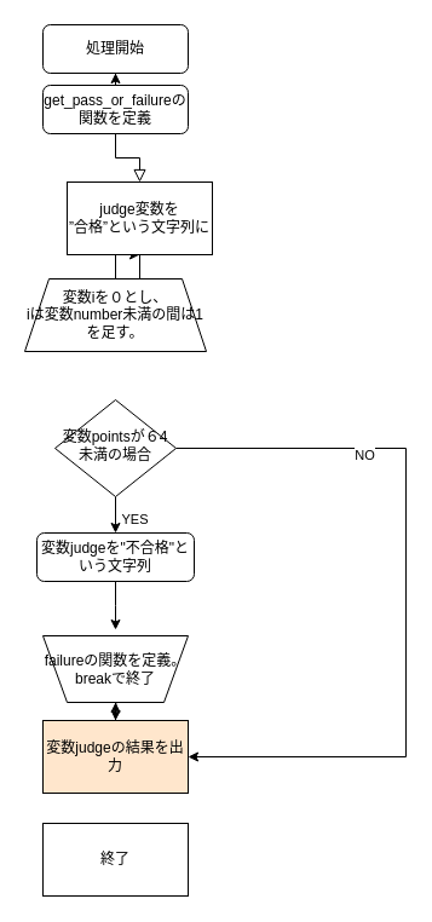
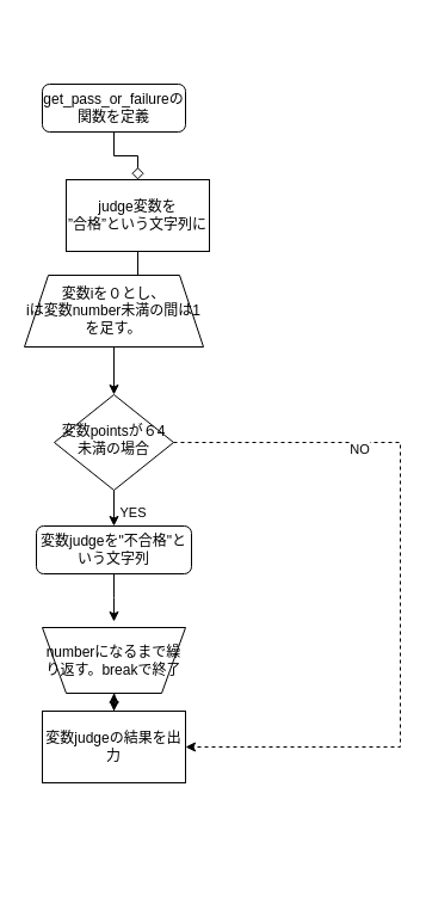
  <mxCell id="0" />
  <mxCell id="1" parent="0" />
  <mxCell id="2" value="" style="rounded=0;html=1;jettySize=auto;orthogonalLoop=1;fontSize=11;endArrow=block;endFill=0;endSize=8;strokeWidth=1;shadow=0;labelBackgroundColor=none;edgeStyle=orthogonalEdgeStyle;" parent="1" source="14" edge="1"><mxGeometry relative="1" as="geometry"><mxPoint x="95" y="260" as="targetPoint" /></mxGeometry></mxCell>
- <mxCell id="3" value="" style="edgeStyle=orthogonalEdgeStyle;rounded=0;orthogonalLoop=1;jettySize=auto;html=1;" edge="1" parent="1" source="4" target="21"><mxGeometry relative="1" as="geometry" /></mxCell>
  <mxCell id="4" value="get_pass_or_failureの関数を定義" style="rounded=1;whiteSpace=wrap;html=1;fontSize=12;glass=0;strokeWidth=1;shadow=0;" parent="1" vertex="1"><mxGeometry x="35" y="70" width="120" height="40" as="geometry" /></mxCell>
- <mxCell id="5" value="" style="edgeStyle=orthogonalEdgeStyle;rounded=0;orthogonalLoop=1;jettySize=auto;html=1;entryX=1;entryY=0.5;entryDx=0;entryDy=0;" edge="1" parent="1" source="8" target="17"><mxGeometry relative="1" as="geometry"><mxPoint x="305" y="710" as="targetPoint" /><Array as="points"><mxPoint x="335" y="370" /><mxPoint x="335" y="625" /></Array></mxGeometry></mxCell>
+ <mxCell id="5" value="" style="edgeStyle=orthogonalEdgeStyle;rounded=0;orthogonalLoop=1;jettySize=auto;html=1;entryX=1;entryY=0.5;entryDx=0;entryDy=0;dashed=1;" edge="1" parent="1" source="8" target="17"><mxGeometry relative="1" as="geometry"><mxPoint x="305" y="710" as="targetPoint" /><Array as="points"><mxPoint x="335" y="370" /><mxPoint x="335" y="625" /></Array></mxGeometry></mxCell>
  <mxCell id="6" value="NO" style="edgeLabel;html=1;align=center;verticalAlign=middle;resizable=0;points=[];" vertex="1" connectable="0" parent="5"><mxGeometry x="-0.503" y="-5" relative="1" as="geometry"><mxPoint as="offset" /></mxGeometry></mxCell>
  <mxCell id="7" value="" style="edgeStyle=orthogonalEdgeStyle;rounded=0;orthogonalLoop=1;jettySize=auto;html=1;entryX=0.5;entryY=0;entryDx=0;entryDy=0;" edge="1" parent="1" source="8" target="10"><mxGeometry relative="1" as="geometry" /></mxCell>
  <mxCell id="8" value="変数pointsが６4未満の場合" style="rhombus;whiteSpace=wrap;html=1;shadow=0;fontFamily=Helvetica;fontSize=12;align=center;strokeWidth=1;spacing=6;spacingTop=-4;" parent="1" vertex="1"><mxGeometry x="45" y="330" width="100" height="80" as="geometry" /></mxCell>
  <mxCell id="9" value="" style="edgeStyle=orthogonalEdgeStyle;rounded=0;orthogonalLoop=1;jettySize=auto;html=1;" edge="1" parent="1" source="10"><mxGeometry relative="1" as="geometry"><mxPoint x="95" y="520" as="targetPoint" /></mxGeometry></mxCell>
  <mxCell id="10" value="変数judgeを&quot;不合格&quot;という文字列" style="rounded=1;whiteSpace=wrap;html=1;fontSize=12;glass=0;strokeWidth=1;shadow=0;" parent="1" vertex="1"><mxGeometry x="30" y="440" width="130" height="40" as="geometry" /></mxCell>
- <mxCell id="11" value="" style="edgeStyle=orthogonalEdgeStyle;rounded=0;orthogonalLoop=1;jettySize=auto;html=1;" edge="1" parent="1" source="12" target="14"><mxGeometry relative="1" as="geometry" /></mxCell>
+ <mxCell id="11" value="" style="edgeStyle=orthogonalEdgeStyle;rounded=0;orthogonalLoop=1;jettySize=auto;html=1;" edge="1" parent="1" source="12" target="8"><mxGeometry relative="1" as="geometry" /></mxCell>
  <mxCell id="12" value="変数iを０とし、&lt;br&gt;iは変数number未満の間は1を足す。" style="shape=trapezoid;perimeter=trapezoidPerimeter;whiteSpace=wrap;html=1;fixedSize=1;" vertex="1" parent="1"><mxGeometry x="20" y="230" width="150" height="60" as="geometry" /></mxCell>
  <mxCell id="13" value="" style="edgeStyle=orthogonalEdgeStyle;rounded=0;orthogonalLoop=1;jettySize=auto;html=1;" edge="1" parent="1" target="17"><mxGeometry relative="1" as="geometry"><mxPoint x="95" y="550.002" as="sourcePoint" /></mxGeometry></mxCell>
  <mxCell id="14" value="judge変数を&lt;br&gt;”合格”という文字列に" style="rounded=0;whiteSpace=wrap;html=1;" vertex="1" parent="1"><mxGeometry x="55" y="150" width="120" height="60" as="geometry" /></mxCell>
- <mxCell id="15" value="" style="rounded=0;html=1;jettySize=auto;orthogonalLoop=1;fontSize=11;endArrow=block;endFill=0;endSize=8;strokeWidth=1;shadow=0;labelBackgroundColor=none;edgeStyle=orthogonalEdgeStyle;" edge="1" parent="1" source="4" target="14"><mxGeometry relative="1" as="geometry"><mxPoint x="95" y="120" as="sourcePoint" /><mxPoint x="95" y="170" as="targetPoint" /></mxGeometry></mxCell>
+ <mxCell id="15" value="" style="rounded=0;html=1;jettySize=auto;orthogonalLoop=1;fontSize=11;endArrow=diamond;endFill=0;endSize=8;strokeWidth=1;shadow=0;labelBackgroundColor=none;edgeStyle=orthogonalEdgeStyle;" edge="1" parent="1" source="4" target="14"><mxGeometry relative="1" as="geometry"><mxPoint x="95" y="120" as="sourcePoint" /><mxPoint x="95" y="170" as="targetPoint" /></mxGeometry></mxCell>
  <mxCell id="16" value="" style="edgeStyle=orthogonalEdgeStyle;rounded=0;orthogonalLoop=1;jettySize=auto;html=1;" edge="1" parent="1" source="17" target="20"><mxGeometry relative="1" as="geometry" /></mxCell>
- <mxCell id="17" value="変数judgeの結果を出力" style="whiteSpace=wrap;html=1;fillColor=#ffe6cc;" vertex="1" parent="1"><mxGeometry x="35" y="595" width="120" height="60" as="geometry" /></mxCell>
- <mxCell id="18" value="終了" style="whiteSpace=wrap;html=1;" vertex="1" parent="1"><mxGeometry x="35" y="680" width="120" height="60" as="geometry" /></mxCell>
+ <mxCell id="17" value="変数judgeの結果を出力" style="whiteSpace=wrap;html=1;" vertex="1" parent="1"><mxGeometry x="35" y="595" width="120" height="60" as="geometry" /></mxCell>
  <mxCell id="19" value="YES" style="edgeLabel;html=1;align=center;verticalAlign=middle;resizable=0;points=[];" vertex="1" connectable="0" parent="1"><mxGeometry x="203.235" y="385" as="geometry"><mxPoint x="-93" y="43" as="offset" /></mxGeometry></mxCell>
- <mxCell id="20" value="failureの関数を定義。breakで終了" style="shape=trapezoid;perimeter=trapezoidPerimeter;whiteSpace=wrap;html=1;fixedSize=1;direction=west;" vertex="1" parent="1"><mxGeometry x="35" y="525" width="120" height="55" as="geometry" /></mxCell>
- <mxCell id="21" value="処理開始" style="whiteSpace=wrap;html=1;rounded=1;shadow=0;strokeWidth=1;glass=0;" vertex="1" parent="1"><mxGeometry x="35" y="20" width="120" height="40" as="geometry" /></mxCell>
+ <mxCell id="20" value="numberになるまで繰り返す。breakで終了" style="shape=trapezoid;perimeter=trapezoidPerimeter;whiteSpace=wrap;html=1;fixedSize=1;direction=west;" vertex="1" parent="1"><mxGeometry x="35" y="525" width="120" height="55" as="geometry" /></mxCell>
